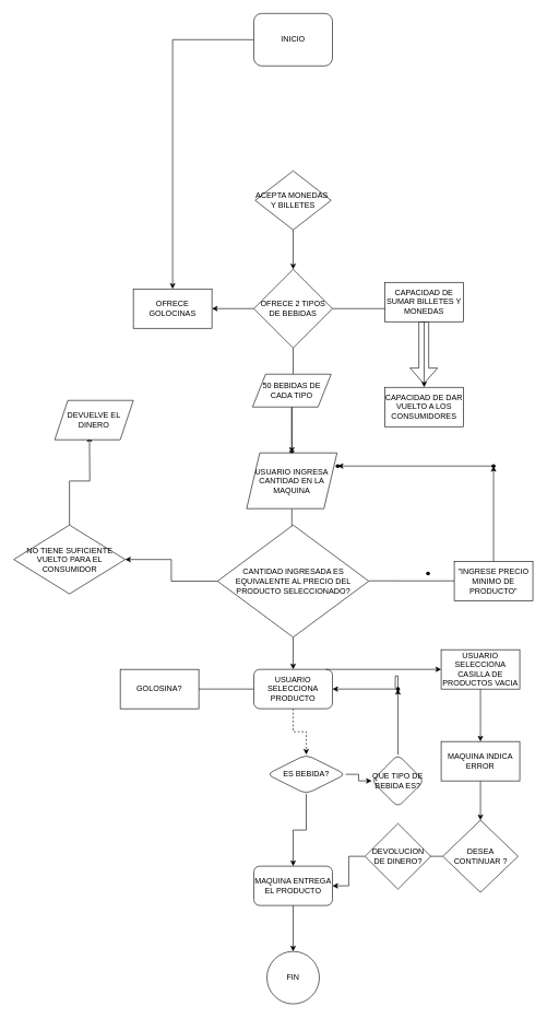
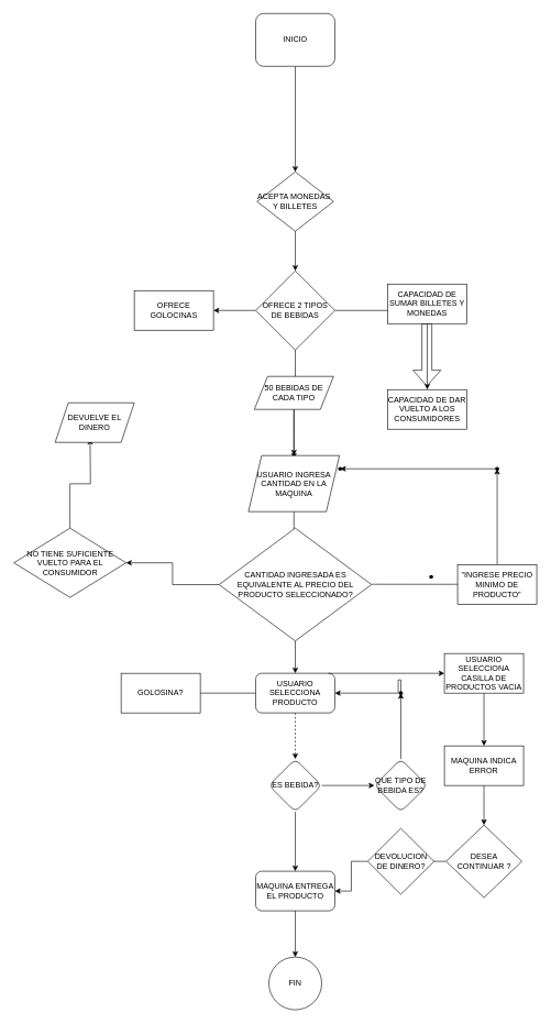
  <mxCell id="0" />
  <mxCell id="1" parent="0" />
- <mxCell id="2" value="" style="edgeStyle=orthogonalEdgeStyle;rounded=0;orthogonalLoop=1;jettySize=auto;html=1;" edge="1" parent="1" source="3" target="10"><mxGeometry relative="1" as="geometry" /></mxCell>
+ <mxCell id="2" value="" style="edgeStyle=orthogonalEdgeStyle;rounded=0;orthogonalLoop=1;jettySize=auto;html=1;" edge="1" parent="1" source="3" target="4"><mxGeometry relative="1" as="geometry" /></mxCell>
  <mxCell id="3" value="&lt;font style=&quot;vertical-align: inherit;&quot;&gt;&lt;font style=&quot;vertical-align: inherit;&quot;&gt;INICIO&lt;/font&gt;&lt;/font&gt;" style="whiteSpace=wrap;html=1;rounded=1;" vertex="1" parent="1"><mxGeometry x="387" y="20" width="120" height="80" as="geometry" /></mxCell>
  <mxCell id="4" value="&lt;font style=&quot;vertical-align: inherit;&quot;&gt;&lt;font style=&quot;vertical-align: inherit;&quot;&gt;&lt;font style=&quot;vertical-align: inherit;&quot;&gt;&lt;font style=&quot;vertical-align: inherit;&quot;&gt;ACEPTA MONEDAS&amp;nbsp; Y BILLETES&lt;/font&gt;&lt;/font&gt;&lt;/font&gt;&lt;/font&gt;" style="rhombus;whiteSpace=wrap;html=1;" vertex="1" parent="1"><mxGeometry x="389" y="260" width="116" height="90" as="geometry" /></mxCell>
  <mxCell id="5" value="" style="edgeStyle=orthogonalEdgeStyle;rounded=0;orthogonalLoop=1;jettySize=auto;html=1;" edge="1" parent="1" source="4" target="8"><mxGeometry relative="1" as="geometry"><mxPoint x="447" y="370" as="sourcePoint" /><mxPoint x="447" y="525" as="targetPoint" /></mxGeometry></mxCell>
  <mxCell id="6" style="edgeStyle=orthogonalEdgeStyle;rounded=0;orthogonalLoop=1;jettySize=auto;html=1;" edge="1" parent="1" source="8" target="10"><mxGeometry relative="1" as="geometry"><mxPoint x="333" y="470" as="targetPoint" /></mxGeometry></mxCell>
  <mxCell id="7" value="" style="edgeStyle=orthogonalEdgeStyle;rounded=0;orthogonalLoop=1;jettySize=auto;html=1;" edge="1" parent="1" source="8" target="13"><mxGeometry relative="1" as="geometry" /></mxCell>
  <mxCell id="8" value="&lt;font style=&quot;vertical-align: inherit;&quot;&gt;&lt;font style=&quot;vertical-align: inherit;&quot;&gt;&lt;font style=&quot;vertical-align: inherit;&quot;&gt;&lt;font style=&quot;vertical-align: inherit;&quot;&gt;OFRECE 2 TIPOS DE BEBIDAS&lt;/font&gt;&lt;/font&gt;&lt;/font&gt;&lt;/font&gt;" style="rhombus;whiteSpace=wrap;html=1;" vertex="1" parent="1"><mxGeometry x="387" y="410" width="120" height="120" as="geometry" /></mxCell>
  <mxCell id="9" value="" style="endArrow=none;html=1;rounded=0;entryX=0.5;entryY=1;entryDx=0;entryDy=0;" edge="1" parent="1" target="8"><mxGeometry width="50" height="50" relative="1" as="geometry"><mxPoint x="447" y="570" as="sourcePoint" /><mxPoint x="473" y="510" as="targetPoint" /></mxGeometry></mxCell>
  <mxCell id="10" value="&lt;font style=&quot;vertical-align: inherit;&quot;&gt;&lt;font style=&quot;vertical-align: inherit;&quot;&gt;OFRECE GOLOCINAS&lt;/font&gt;&lt;/font&gt;" style="rounded=0;whiteSpace=wrap;html=1;" vertex="1" parent="1"><mxGeometry x="203" y="440" width="120" height="60" as="geometry" /></mxCell>
  <mxCell id="11" value="" style="edgeStyle=orthogonalEdgeStyle;rounded=0;orthogonalLoop=1;jettySize=auto;html=1;" edge="1" parent="1" source="12"><mxGeometry relative="1" as="geometry"><mxPoint x="445" y="695" as="targetPoint" /></mxGeometry></mxCell>
  <mxCell id="12" value="&lt;font style=&quot;vertical-align: inherit;&quot;&gt;&lt;font style=&quot;vertical-align: inherit;&quot;&gt;&lt;font style=&quot;vertical-align: inherit;&quot;&gt;&lt;font style=&quot;vertical-align: inherit;&quot;&gt;50 BEBIDAS DE CADA TIPO&lt;/font&gt;&lt;/font&gt;&lt;/font&gt;&lt;/font&gt;" style="shape=parallelogram;perimeter=parallelogramPerimeter;whiteSpace=wrap;html=1;fixedSize=1;" vertex="1" parent="1"><mxGeometry x="385" y="570" width="120" height="50" as="geometry" /></mxCell>
  <mxCell id="13" value="&lt;font style=&quot;vertical-align: inherit;&quot;&gt;&lt;font style=&quot;vertical-align: inherit;&quot;&gt;&lt;font style=&quot;vertical-align: inherit;&quot;&gt;&lt;font style=&quot;vertical-align: inherit;&quot;&gt;CAPACIDAD DE DAR VUELTO A LOS CONSUMIDORES&lt;/font&gt;&lt;/font&gt;&lt;/font&gt;&lt;/font&gt;" style="whiteSpace=wrap;html=1;" vertex="1" parent="1"><mxGeometry x="587" y="590" width="120" height="60" as="geometry" /></mxCell>
  <mxCell id="14" value="" style="shape=flexArrow;endArrow=classic;html=1;rounded=0;endWidth=26;endSize=7.62;width=15;" edge="1" parent="1"><mxGeometry width="50" height="50" relative="1" as="geometry"><mxPoint x="646.5" y="490" as="sourcePoint" /><mxPoint x="646.5" y="585" as="targetPoint" /><Array as="points" /></mxGeometry></mxCell>
  <mxCell id="15" value="CAPACIDAD DE SUMAR BILLETES Y MONEDAS" style="rounded=0;whiteSpace=wrap;html=1;" vertex="1" parent="1"><mxGeometry x="587" y="430" width="120" height="60" as="geometry" /></mxCell>
  <mxCell id="16" value="" style="edgeStyle=orthogonalEdgeStyle;rounded=0;orthogonalLoop=1;jettySize=auto;html=1;" edge="1" parent="1" source="12" target="18"><mxGeometry relative="1" as="geometry"><mxPoint x="445" y="830" as="sourcePoint" /></mxGeometry></mxCell>
  <mxCell id="17" value="" style="edgeStyle=orthogonalEdgeStyle;rounded=0;orthogonalLoop=1;jettySize=auto;html=1;" edge="1" parent="1" source="18"><mxGeometry relative="1" as="geometry"><mxPoint x="445" y="820" as="targetPoint" /></mxGeometry></mxCell>
  <mxCell id="18" value="USUARIO INGRESA CANTIDAD EN LA MAQUINA" style="shape=parallelogram;perimeter=parallelogramPerimeter;whiteSpace=wrap;html=1;fixedSize=1;" vertex="1" parent="1"><mxGeometry x="376" y="690" width="138" height="85" as="geometry" /></mxCell>
  <mxCell id="19" value="" style="edgeStyle=orthogonalEdgeStyle;rounded=0;orthogonalLoop=1;jettySize=auto;html=1;" edge="1" parent="1"><mxGeometry relative="1" as="geometry"><mxPoint x="563" y="885.05" as="sourcePoint" /><mxPoint x="707" y="885" as="targetPoint" /><Array as="points"><mxPoint x="687" y="885.25" /><mxPoint x="687" y="885.25" /></Array></mxGeometry></mxCell>
  <mxCell id="20" value="" style="shape=waypoint;sketch=0;size=6;pointerEvents=1;points=[];fillColor=default;resizable=0;rotatable=0;perimeter=centerPerimeter;snapToPoint=1;" vertex="1" parent="1"><mxGeometry x="643" y="863.75" width="20" height="20" as="geometry" /></mxCell>
  <mxCell id="21" value="" style="edgeStyle=orthogonalEdgeStyle;rounded=0;orthogonalLoop=1;jettySize=auto;html=1;" edge="1" parent="1" source="46" target="30"><mxGeometry relative="1" as="geometry" /></mxCell>
  <mxCell id="22" value="" style="edgeStyle=orthogonalEdgeStyle;rounded=0;orthogonalLoop=1;jettySize=auto;html=1;" edge="1" parent="1" source="46" target="42"><mxGeometry relative="1" as="geometry" /></mxCell>
  <mxCell id="23" value="" style="edgeStyle=orthogonalEdgeStyle;rounded=0;orthogonalLoop=1;jettySize=auto;html=1;" edge="1" parent="1" source="24" target="26"><mxGeometry relative="1" as="geometry" /></mxCell>
  <mxCell id="24" value="&quot;INGRESE PRECIO MINIMO DE PRODUCTO&quot;" style="rounded=0;whiteSpace=wrap;html=1;" vertex="1" parent="1"><mxGeometry x="693" y="855.5" width="120" height="60" as="geometry" /></mxCell>
  <mxCell id="25" value="" style="edgeStyle=orthogonalEdgeStyle;rounded=0;orthogonalLoop=1;jettySize=auto;html=1;" edge="1" parent="1" source="26" target="27"><mxGeometry relative="1" as="geometry" /></mxCell>
  <mxCell id="26" value="" style="shape=waypoint;sketch=0;size=6;pointerEvents=1;points=[];fillColor=default;resizable=0;rotatable=0;perimeter=centerPerimeter;snapToPoint=1;rounded=0;" vertex="1" parent="1"><mxGeometry x="743" y="700" width="20" height="20" as="geometry" /></mxCell>
  <mxCell id="27" value="" style="shape=waypoint;sketch=0;size=6;pointerEvents=1;points=[];fillColor=default;resizable=0;rotatable=0;perimeter=centerPerimeter;snapToPoint=1;rounded=0;" vertex="1" parent="1"><mxGeometry x="505" y="700" width="20" height="20" as="geometry" /></mxCell>
  <mxCell id="28" value="" style="edgeStyle=orthogonalEdgeStyle;rounded=0;orthogonalLoop=1;jettySize=auto;html=1;dashed=1;" edge="1" parent="1" source="30" target="33"><mxGeometry relative="1" as="geometry" /></mxCell>
  <mxCell id="29" value="" style="edgeStyle=orthogonalEdgeStyle;rounded=0;orthogonalLoop=1;jettySize=auto;html=1;" edge="1" parent="1" source="30"><mxGeometry relative="1" as="geometry"><mxPoint x="287" y="1050" as="targetPoint" /></mxGeometry></mxCell>
  <mxCell id="30" value="USUARIO SELECCIONA PRODUCTO" style="rounded=1;whiteSpace=wrap;html=1;" vertex="1" parent="1"><mxGeometry x="387" y="1020" width="120" height="60" as="geometry" /></mxCell>
  <mxCell id="31" value="" style="edgeStyle=orthogonalEdgeStyle;rounded=0;orthogonalLoop=1;jettySize=auto;html=1;" edge="1" parent="1" source="33" target="35"><mxGeometry relative="1" as="geometry" /></mxCell>
  <mxCell id="32" value="" style="edgeStyle=orthogonalEdgeStyle;rounded=0;orthogonalLoop=1;jettySize=auto;html=1;" edge="1" parent="1" source="33" target="40"><mxGeometry relative="1" as="geometry" /></mxCell>
- <mxCell id="33" value="ES BEBIDA?" style="rhombus;whiteSpace=wrap;html=1;rounded=1;" vertex="1" parent="1"><mxGeometry x="407" y="1150" width="120" height="60" as="geometry" /></mxCell>
+ <mxCell id="33" value="ES BEBIDA?" style="rhombus;whiteSpace=wrap;html=1;rounded=1;" vertex="1" parent="1"><mxGeometry x="407" y="1150" width="80" height="80" as="geometry" /></mxCell>
  <mxCell id="34" value="" style="edgeStyle=orthogonalEdgeStyle;rounded=0;orthogonalLoop=1;jettySize=auto;html=1;" edge="1" parent="1" source="35" target="38"><mxGeometry relative="1" as="geometry" /></mxCell>
  <mxCell id="35" value="QUE TIPO DE BEBIDA ES?" style="rhombus;whiteSpace=wrap;html=1;rounded=1;" vertex="1" parent="1"><mxGeometry x="567" y="1150" width="80" height="80" as="geometry" /></mxCell>
  <mxCell id="36" value="GOLOSINA?" style="rounded=0;whiteSpace=wrap;html=1;" vertex="1" parent="1"><mxGeometry x="183" y="1020" width="120" height="60" as="geometry" /></mxCell>
  <mxCell id="37" value="" style="edgeStyle=orthogonalEdgeStyle;rounded=0;orthogonalLoop=1;jettySize=auto;html=1;" edge="1" parent="1" source="38" target="30"><mxGeometry relative="1" as="geometry"><Array as="points"><mxPoint x="607" y="1030" /><mxPoint x="603" y="1030" /><mxPoint x="603" y="1050" /></Array></mxGeometry></mxCell>
  <mxCell id="38" value="" style="shape=waypoint;sketch=0;size=6;pointerEvents=1;points=[];fillColor=default;resizable=0;rotatable=0;perimeter=centerPerimeter;snapToPoint=1;rounded=1;" vertex="1" parent="1"><mxGeometry x="597" y="1040" width="20" height="20" as="geometry" /></mxCell>
  <mxCell id="39" value="" style="edgeStyle=orthogonalEdgeStyle;rounded=0;orthogonalLoop=1;jettySize=auto;html=1;" edge="1" parent="1" source="40" target="56"><mxGeometry relative="1" as="geometry" /></mxCell>
  <mxCell id="40" value="MAQUINA ENTREGA EL PRODUCTO" style="whiteSpace=wrap;html=1;rounded=1;" vertex="1" parent="1"><mxGeometry x="387" y="1320" width="120" height="60" as="geometry" /></mxCell>
  <mxCell id="41" value="" style="edgeStyle=orthogonalEdgeStyle;rounded=0;orthogonalLoop=1;jettySize=auto;html=1;" edge="1" parent="1" source="42"><mxGeometry relative="1" as="geometry"><mxPoint x="136" y="664.5" as="targetPoint" /></mxGeometry></mxCell>
  <mxCell id="42" value="NO TIENE SUFICIENTE VUELTO PARA EL CONSUMIDOR" style="rhombus;whiteSpace=wrap;html=1;" vertex="1" parent="1"><mxGeometry x="20.5" y="800" width="170" height="105" as="geometry" /></mxCell>
  <mxCell id="43" value="DEVUELVE EL DINERO" style="shape=parallelogram;perimeter=parallelogramPerimeter;whiteSpace=wrap;html=1;fixedSize=1;" vertex="1" parent="1"><mxGeometry x="83" y="610" width="120" height="60" as="geometry" /></mxCell>
  <mxCell id="44" value="" style="curved=1;endArrow=classic;html=1;rounded=0;" edge="1" parent="1" source="46"><mxGeometry width="50" height="50" relative="1" as="geometry"><mxPoint x="423" y="940" as="sourcePoint" /><mxPoint x="473" y="890" as="targetPoint" /><Array as="points"><mxPoint x="423" y="890" /></Array></mxGeometry></mxCell>
  <mxCell id="45" value="" style="curved=1;endArrow=classic;html=1;rounded=0;" edge="1" parent="1" target="46"><mxGeometry width="50" height="50" relative="1" as="geometry"><mxPoint x="423" y="940" as="sourcePoint" /><mxPoint x="473" y="890" as="targetPoint" /><Array as="points"><mxPoint x="453" y="940" /><mxPoint x="473" y="940" /><mxPoint x="403" y="920" /></Array></mxGeometry></mxCell>
  <mxCell id="46" value="CANTIDAD INGRESADA ES EQUIVALENTE AL PRECIO DEL PRODUCTO SELECCIONADO?" style="rhombus;whiteSpace=wrap;html=1;" vertex="1" parent="1"><mxGeometry x="331.5" y="800" width="231" height="171" as="geometry" /></mxCell>
  <mxCell id="47" value="" style="endArrow=classic;html=1;rounded=0;" edge="1" parent="1"><mxGeometry width="50" height="50" relative="1" as="geometry"><mxPoint x="497" y="1020" as="sourcePoint" /><mxPoint x="673" y="1020" as="targetPoint" /></mxGeometry></mxCell>
  <mxCell id="48" value="" style="edgeStyle=orthogonalEdgeStyle;rounded=0;orthogonalLoop=1;jettySize=auto;html=1;" edge="1" parent="1" source="49" target="51"><mxGeometry relative="1" as="geometry" /></mxCell>
  <mxCell id="49" value="USUARIO SELECCIONA CASILLA DE PRODUCTOS VACIA" style="rounded=0;whiteSpace=wrap;html=1;" vertex="1" parent="1"><mxGeometry x="673" y="990" width="120" height="60" as="geometry" /></mxCell>
  <mxCell id="50" value="" style="edgeStyle=orthogonalEdgeStyle;rounded=0;orthogonalLoop=1;jettySize=auto;html=1;" edge="1" parent="1" source="51" target="53"><mxGeometry relative="1" as="geometry" /></mxCell>
  <mxCell id="51" value="MAQUINA INDICA ERROR" style="rounded=0;whiteSpace=wrap;html=1;" vertex="1" parent="1"><mxGeometry x="673" y="1130" width="120" height="60" as="geometry" /></mxCell>
  <mxCell id="52" value="" style="edgeStyle=orthogonalEdgeStyle;rounded=0;orthogonalLoop=1;jettySize=auto;html=1;" edge="1" parent="1" source="53"><mxGeometry relative="1" as="geometry"><mxPoint x="623" y="1300" as="targetPoint" /></mxGeometry></mxCell>
  <mxCell id="53" value="DESEA CONTINUAR ?" style="rhombus;whiteSpace=wrap;html=1;rounded=0;" vertex="1" parent="1"><mxGeometry x="675.5" y="1250" width="115" height="110" as="geometry" /></mxCell>
  <mxCell id="54" value="" style="edgeStyle=orthogonalEdgeStyle;rounded=0;orthogonalLoop=1;jettySize=auto;html=1;" edge="1" parent="1" source="55" target="40"><mxGeometry relative="1" as="geometry" /></mxCell>
  <mxCell id="55" value="DEVOLUCION DE DINERO?" style="rhombus;whiteSpace=wrap;html=1;" vertex="1" parent="1"><mxGeometry x="556.75" y="1255" width="100.5" height="100" as="geometry" /></mxCell>
  <mxCell id="56" value="FIN" style="ellipse;whiteSpace=wrap;html=1;rounded=1;" vertex="1" parent="1"><mxGeometry x="407" y="1450" width="80" height="80" as="geometry" /></mxCell>
